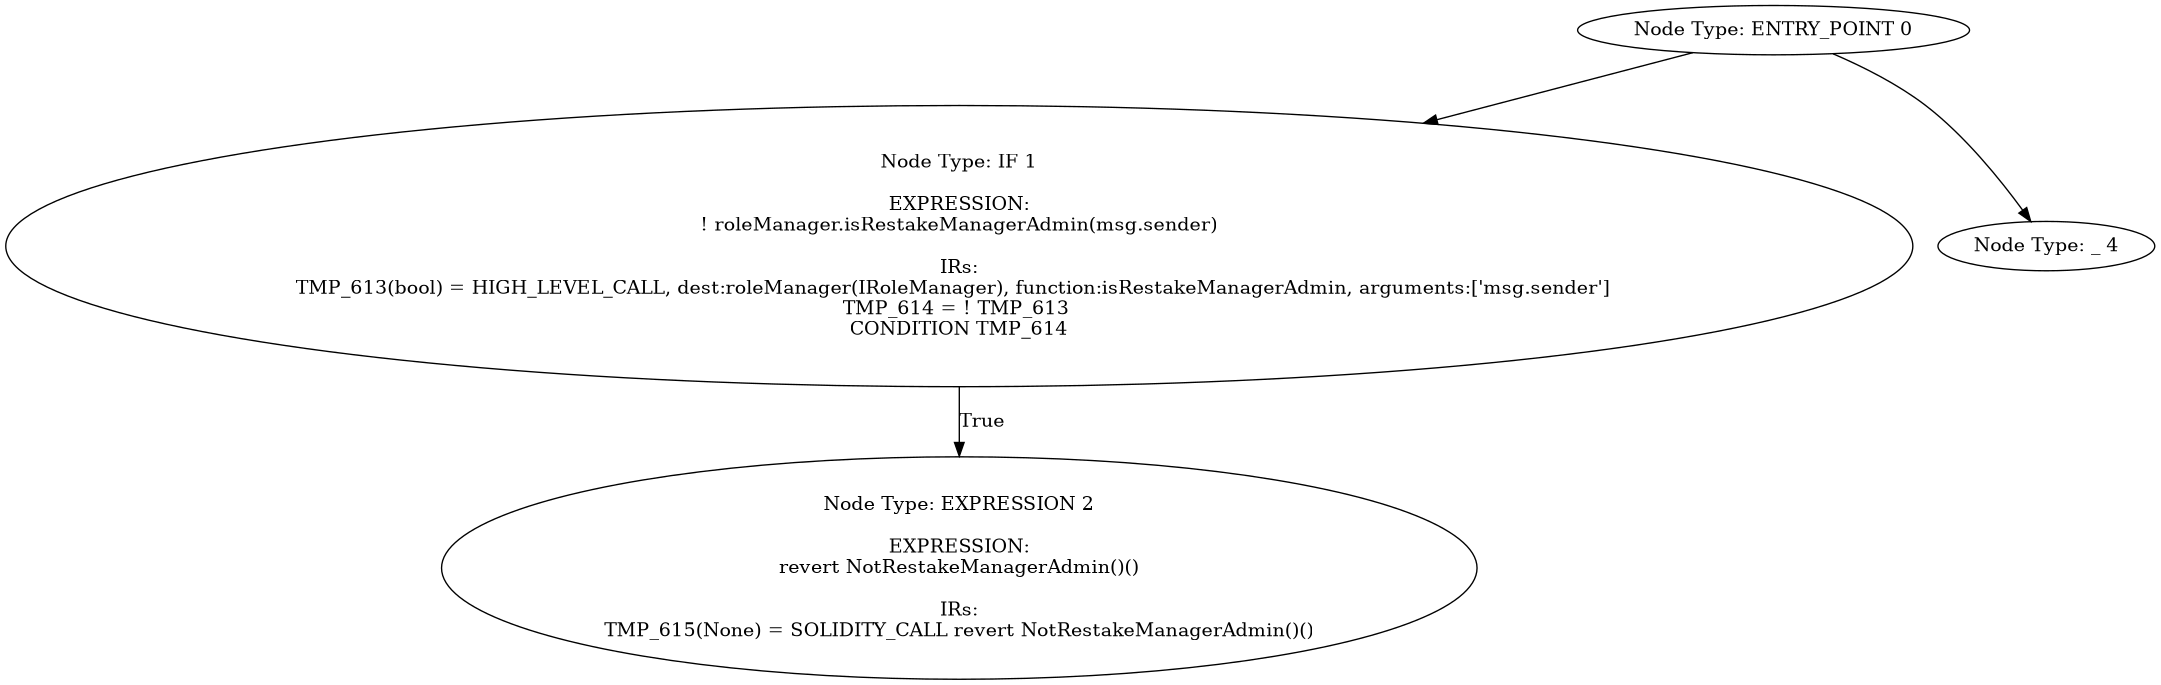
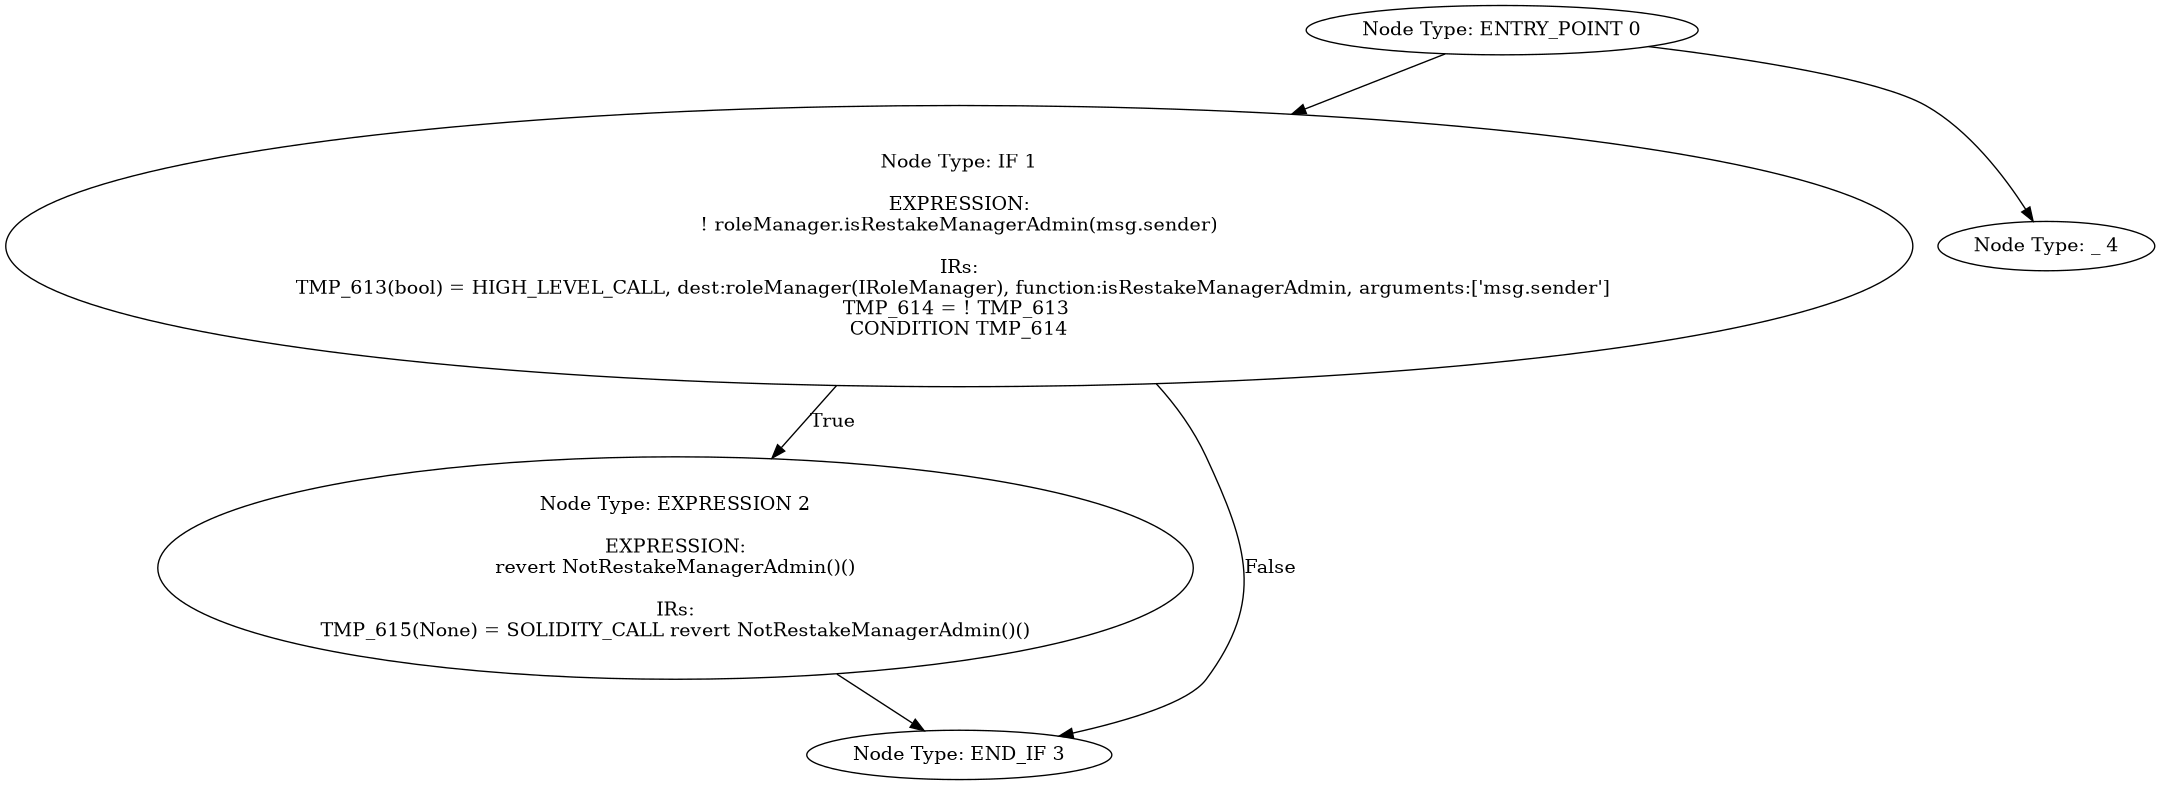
  digraph {
    n1 [label="Node Type: ENTRY_POINT 0\n"]
    n2 [label="Node Type: IF 1\n\nEXPRESSION:\n! roleManager.isRestakeManagerAdmin(msg.sender)\n\nIRs:\nTMP_613(bool) = HIGH_LEVEL_CALL, dest:roleManager(IRoleManager), function:isRestakeManagerAdmin, arguments:['msg.sender']  \nTMP_614 = ! TMP_613 \nCONDITION TMP_614"]
    n3 [label="Node Type: _ 4\n"]
    n4 [label="Node Type: EXPRESSION 2\n\nEXPRESSION:\nrevert NotRestakeManagerAdmin()()\n\nIRs:\nTMP_615(None) = SOLIDITY_CALL revert NotRestakeManagerAdmin()()"]
+   n5 [label="Node Type: END_IF 3\n"]
    n1 -> n2
    n1 -> n3
    n2 -> n4 [label=True]
+   n2 -> n5 [label=False]
+   n4 -> n5
  }
